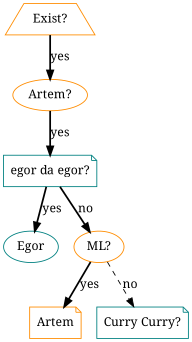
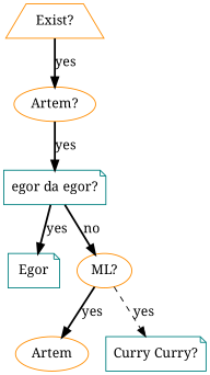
  digraph {
    fontname="Noto Serif"
    node [color=darkorange fontname="Noto Serif" shape=ellipse]
    edge [fontname="Noto Serif" style=bold]
    "Exist?" [shape=trapezium]
    n2 [label="Artem?"]
    n3 [color=teal label="egor da egor?" shape=note]
-   Egor [color=teal]
+   Egor [color=teal shape=note]
    "ML?"
-   Artem [shape=note]
+   Artem
    n7 [color=teal label="Curry Curry?" shape=note]
    "Exist?" -> n2 [label=yes]
    n2 -> n3 [label=yes]
    n3 -> Egor [label=yes]
    n3 -> "ML?" [label=no]
    "ML?" -> Artem [label=yes]
-   "ML?" -> n7 [label=no style=dashed]
+   "ML?" -> n7 [label=yes style=dashed]
  }
